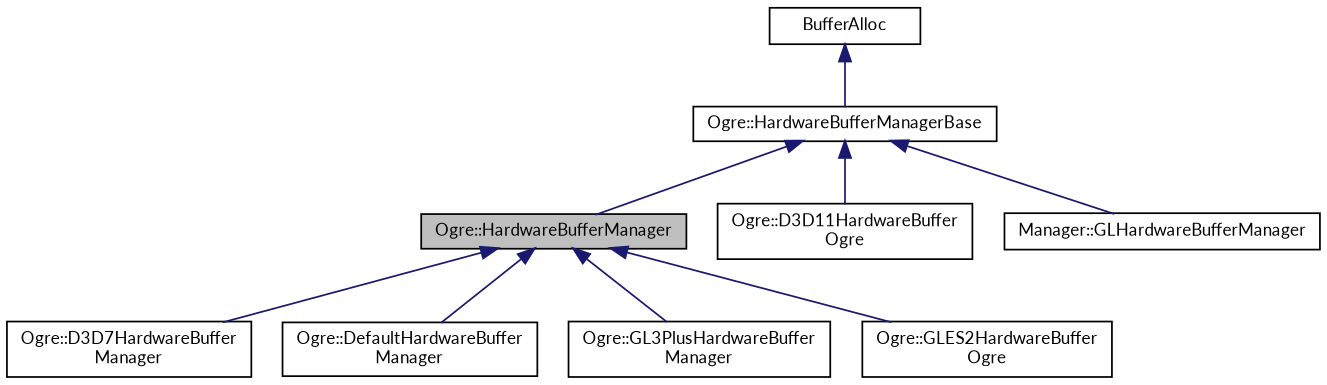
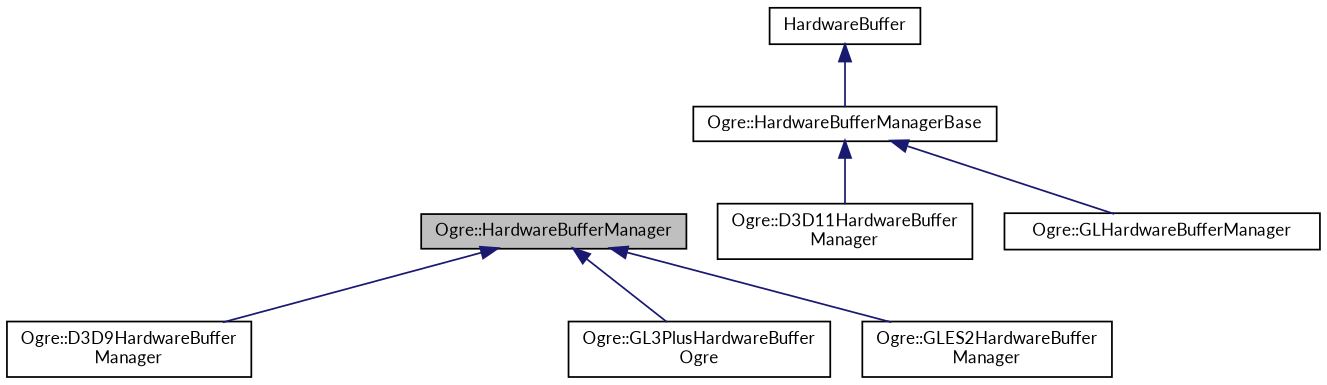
  digraph {
    fontname=Lato
    rankdir=TB
    node [color=black fontname=Lato fontsize=10 shape=record]
    edge [color=midnightblue dir=back fontname=Lato fontsize=10 labelfontname=Helvetica labelfontsize=10 style=solid]
    n1 [fillcolor=grey75 fontcolor=black height=0.2 label="Ogre::HardwareBufferManager" style=filled width=0.4]
-   n2 [height=0.2 label="Ogre::D3D7HardwareBuffer\lManager" width=0.4]
-   n3 [height=0.2 label="Ogre::DefaultHardwareBuffer\lManager" width=0.4]
-   n4 [height=0.2 label="Ogre::GL3PlusHardwareBuffer\lManager" width=0.4]
-   n5 [height=0.2 label="Ogre::GLES2HardwareBuffer\lOgre" width=0.4]
-   n6 [height=0.2 label="Ogre::D3D11HardwareBuffer\lOgre" width=0.4]
-   n7 [height=0.2 label="Manager::GLHardwareBufferManager" width=0.4]
+   n2 [height=0.2 label="Ogre::D3D9HardwareBuffer\lManager" width=0.4]
+   n4 [height=0.2 label="Ogre::GL3PlusHardwareBuffer\lOgre" width=0.4]
+   n5 [height=0.2 label="Ogre::GLES2HardwareBuffer\lManager" width=0.4]
+   n6 [height=0.2 label="Ogre::D3D11HardwareBuffer\lManager" width=0.4]
+   n7 [height=0.2 label="Ogre::GLHardwareBufferManager" width=0.4]
    n8 [height=0.2 label="Ogre::HardwareBufferManagerBase" width=0.4]
-   n9 [height=0.2 label=BufferAlloc width=0.4]
+   n9 [height=0.2 label=HardwareBuffer width=0.4]
    n1 -> n2
-   n1 -> n3
    n1 -> n4
    n1 -> n5
-   n8 -> n1
    n8 -> n6
    n8 -> n7
    n9 -> n8
  }
